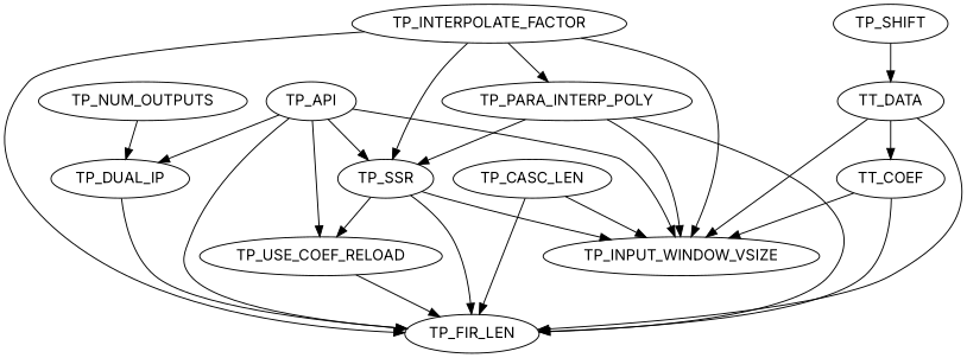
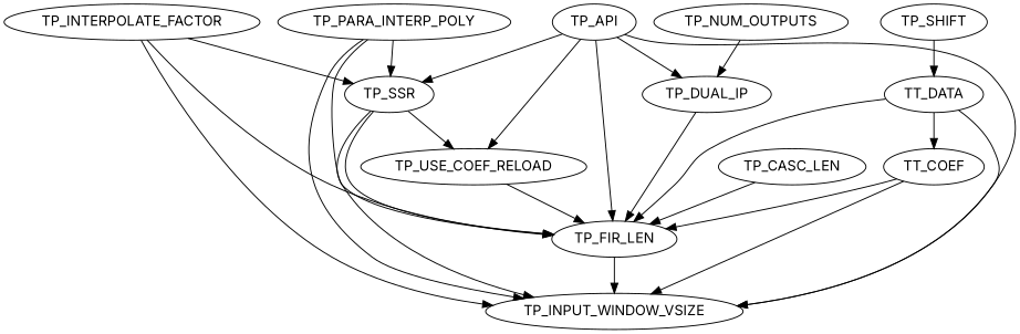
  digraph {
    fontname=Inter
    node [fontname=Inter]
    edge [fontname=Inter]
    TP_INTERPOLATE_FACTOR
    TP_PARA_INTERP_POLY
    TP_SSR
    TP_FIR_LEN
    TP_INPUT_WINDOW_VSIZE
    TP_USE_COEF_RELOAD
    TP_API
    TP_DUAL_IP
    TT_DATA
    TT_COEF
    TP_SHIFT
    TP_CASC_LEN
    TP_NUM_OUTPUTS
-   TP_INTERPOLATE_FACTOR -> TP_PARA_INTERP_POLY
    TP_INTERPOLATE_FACTOR -> TP_SSR
    TP_INTERPOLATE_FACTOR -> TP_FIR_LEN
    TP_INTERPOLATE_FACTOR -> TP_INPUT_WINDOW_VSIZE
    TP_PARA_INTERP_POLY -> TP_SSR
    TP_PARA_INTERP_POLY -> TP_FIR_LEN
    TP_PARA_INTERP_POLY -> TP_INPUT_WINDOW_VSIZE
    TP_SSR -> TP_FIR_LEN
    TP_SSR -> TP_INPUT_WINDOW_VSIZE
    TP_SSR -> TP_USE_COEF_RELOAD
-   TP_CASC_LEN -> TP_INPUT_WINDOW_VSIZE
+   TP_FIR_LEN -> TP_INPUT_WINDOW_VSIZE
    TP_USE_COEF_RELOAD -> TP_FIR_LEN
    TP_API -> TP_SSR
    TP_API -> TP_FIR_LEN
    TP_API -> TP_INPUT_WINDOW_VSIZE
    TP_API -> TP_USE_COEF_RELOAD
    TP_API -> TP_DUAL_IP
    TP_DUAL_IP -> TP_FIR_LEN
    TT_DATA -> TP_FIR_LEN
    TT_DATA -> TP_INPUT_WINDOW_VSIZE
    TT_DATA -> TT_COEF
    TT_COEF -> TP_FIR_LEN
    TT_COEF -> TP_INPUT_WINDOW_VSIZE
    TP_SHIFT -> TT_DATA
    TP_CASC_LEN -> TP_FIR_LEN
    TP_NUM_OUTPUTS -> TP_DUAL_IP
  }
